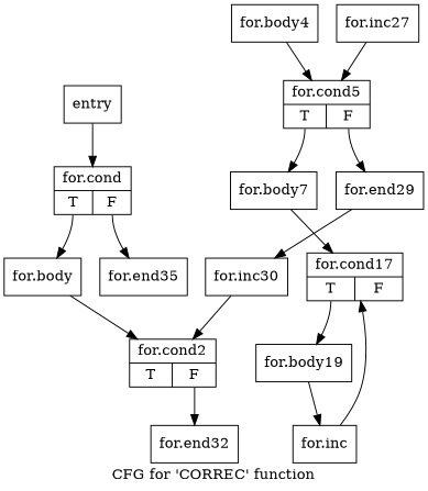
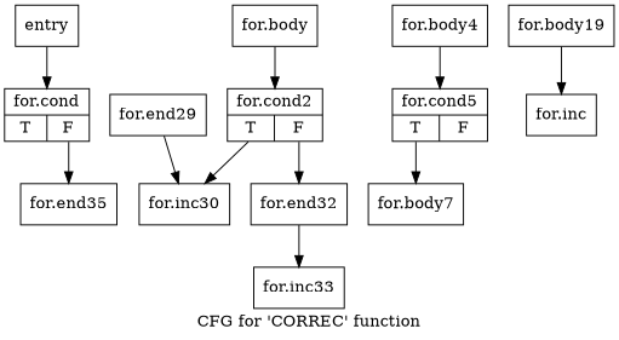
  digraph {
    label="CFG for 'CORREC' function"
    node [shape=record]
    n1 [label="{entry}"]
    n2 [label="{for.cond|{<s0>T|<s1>F}}"]
    n3 [label="{for.body}"]
    n4 [label="{for.end35}"]
    n5 [label="{for.cond2|{<s0>T|<s1>F}}"]
    n6 [label="{for.end32}"]
    n7 [label="{for.body4}"]
    n8 [label="{for.cond5|{<s0>T|<s1>F}}"]
+   n9 [label="{for.inc33}"]
    n10 [label="{for.body7}"]
    n11 [label="{for.end29}"]
-   n12 [label="{for.cond17|{<s0>T|<s1>F}}"]
    n13 [label="{for.inc30}"]
    n14 [label="{for.body19}"]
    n15 [label="{for.inc}"]
-   n16 [label="{for.inc27}"]
    n1 -> n2
-   n2 -> n3 [tailport=s0]
    n2 -> n4 [tailport=s1]
    n3 -> n5
    n5 -> n6 [tailport=s1]
+   n6 -> n9
    n7 -> n8
    n8 -> n10 [tailport=s0]
-   n8 -> n11 [tailport=s1]
-   n10 -> n12
    n11 -> n13
-   n12 -> n14 [tailport=s0]
-   n13 -> n5
+   n5 -> n13
    n14 -> n15
-   n15 -> n12
-   n16 -> n8
  }
